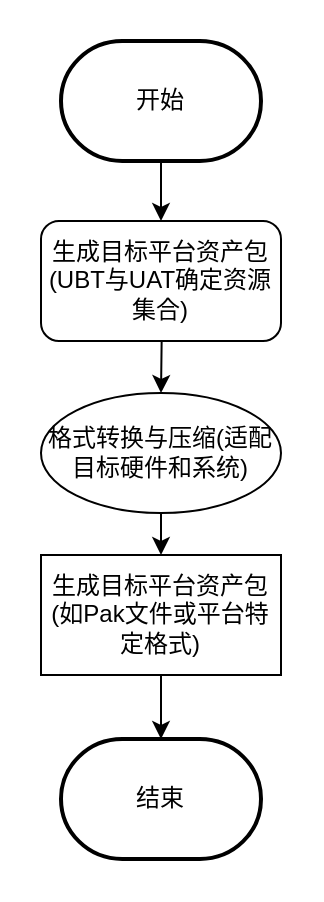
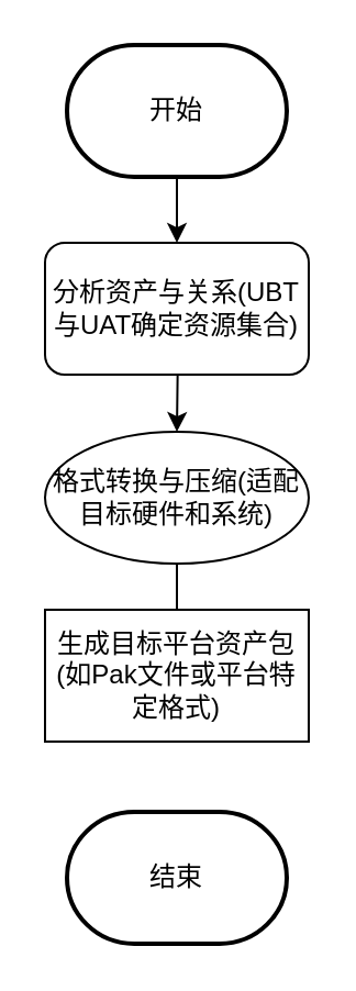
  <mxCell id="0" />
  <mxCell id="1" parent="0" />
  <mxCell id="2" value="" style="edgeStyle=orthogonalEdgeStyle;rounded=0;orthogonalLoop=1;jettySize=auto;html=1;" parent="1" target="7" edge="1"><mxGeometry relative="1" as="geometry"><mxPoint x="80" y="115" as="sourcePoint" /><mxPoint x="80" y="195" as="targetPoint" /></mxGeometry></mxCell>
- <mxCell id="3" value="生成目标平台资产包(UBT与UAT确定资源集合)" style="rounded=1;whiteSpace=wrap;html=1;" parent="1" vertex="1"><mxGeometry x="20" y="110" width="120" height="60" as="geometry" /></mxCell>
- <mxCell id="4" value="" style="edgeStyle=orthogonalEdgeStyle;rounded=0;orthogonalLoop=1;jettySize=auto;html=1;exitX=0.5;exitY=1;exitDx=0;exitDy=0;" parent="1" source="7" target="6" edge="1"><mxGeometry relative="1" as="geometry"><mxPoint x="80" y="310" as="sourcePoint" /></mxGeometry></mxCell>
- <mxCell id="5" value="" style="edgeStyle=orthogonalEdgeStyle;rounded=0;orthogonalLoop=1;jettySize=auto;html=1;" edge="1" parent="1" source="6" target="10"><mxGeometry relative="1" as="geometry" /></mxCell>
+ <mxCell id="3" value="分析资产与关系(UBT与UAT确定资源集合)" style="rounded=1;whiteSpace=wrap;html=1;" parent="1" vertex="1"><mxGeometry x="20" y="110" width="120" height="60" as="geometry" /></mxCell>
+ <mxCell id="4" value="" style="edgeStyle=orthogonalEdgeStyle;rounded=0;orthogonalLoop=1;jettySize=auto;html=1;exitX=0.5;exitY=1;exitDx=0;exitDy=0;endArrow=none;" parent="1" source="7" target="6" edge="1"><mxGeometry relative="1" as="geometry"><mxPoint x="80" y="310" as="sourcePoint" /></mxGeometry></mxCell>
  <mxCell id="6" value="生成目标平台资产包(如Pak文件或平台特定格式)" style="whiteSpace=wrap;html=1;rounded=0;" parent="1" vertex="1"><mxGeometry x="20" y="277" width="120" height="60" as="geometry" /></mxCell>
  <mxCell id="7" value="格式转换与压缩(适配目标硬件和系统)" style="ellipse;whiteSpace=wrap;html=1;" parent="1" vertex="1"><mxGeometry x="20" y="196" width="120" height="60" as="geometry" /></mxCell>
  <mxCell id="8" value="" style="edgeStyle=orthogonalEdgeStyle;rounded=0;orthogonalLoop=1;jettySize=auto;html=1;" edge="1" parent="1" source="9" target="3"><mxGeometry relative="1" as="geometry" /></mxCell>
  <mxCell id="9" value="开始" style="strokeWidth=2;html=1;shape=mxgraph.flowchart.terminator;whiteSpace=wrap;" vertex="1" parent="1"><mxGeometry x="30" y="20" width="100" height="60" as="geometry" /></mxCell>
  <mxCell id="10" value="结束" style="strokeWidth=2;html=1;shape=mxgraph.flowchart.terminator;whiteSpace=wrap;" vertex="1" parent="1"><mxGeometry x="30" y="369" width="100" height="60" as="geometry" /></mxCell>
